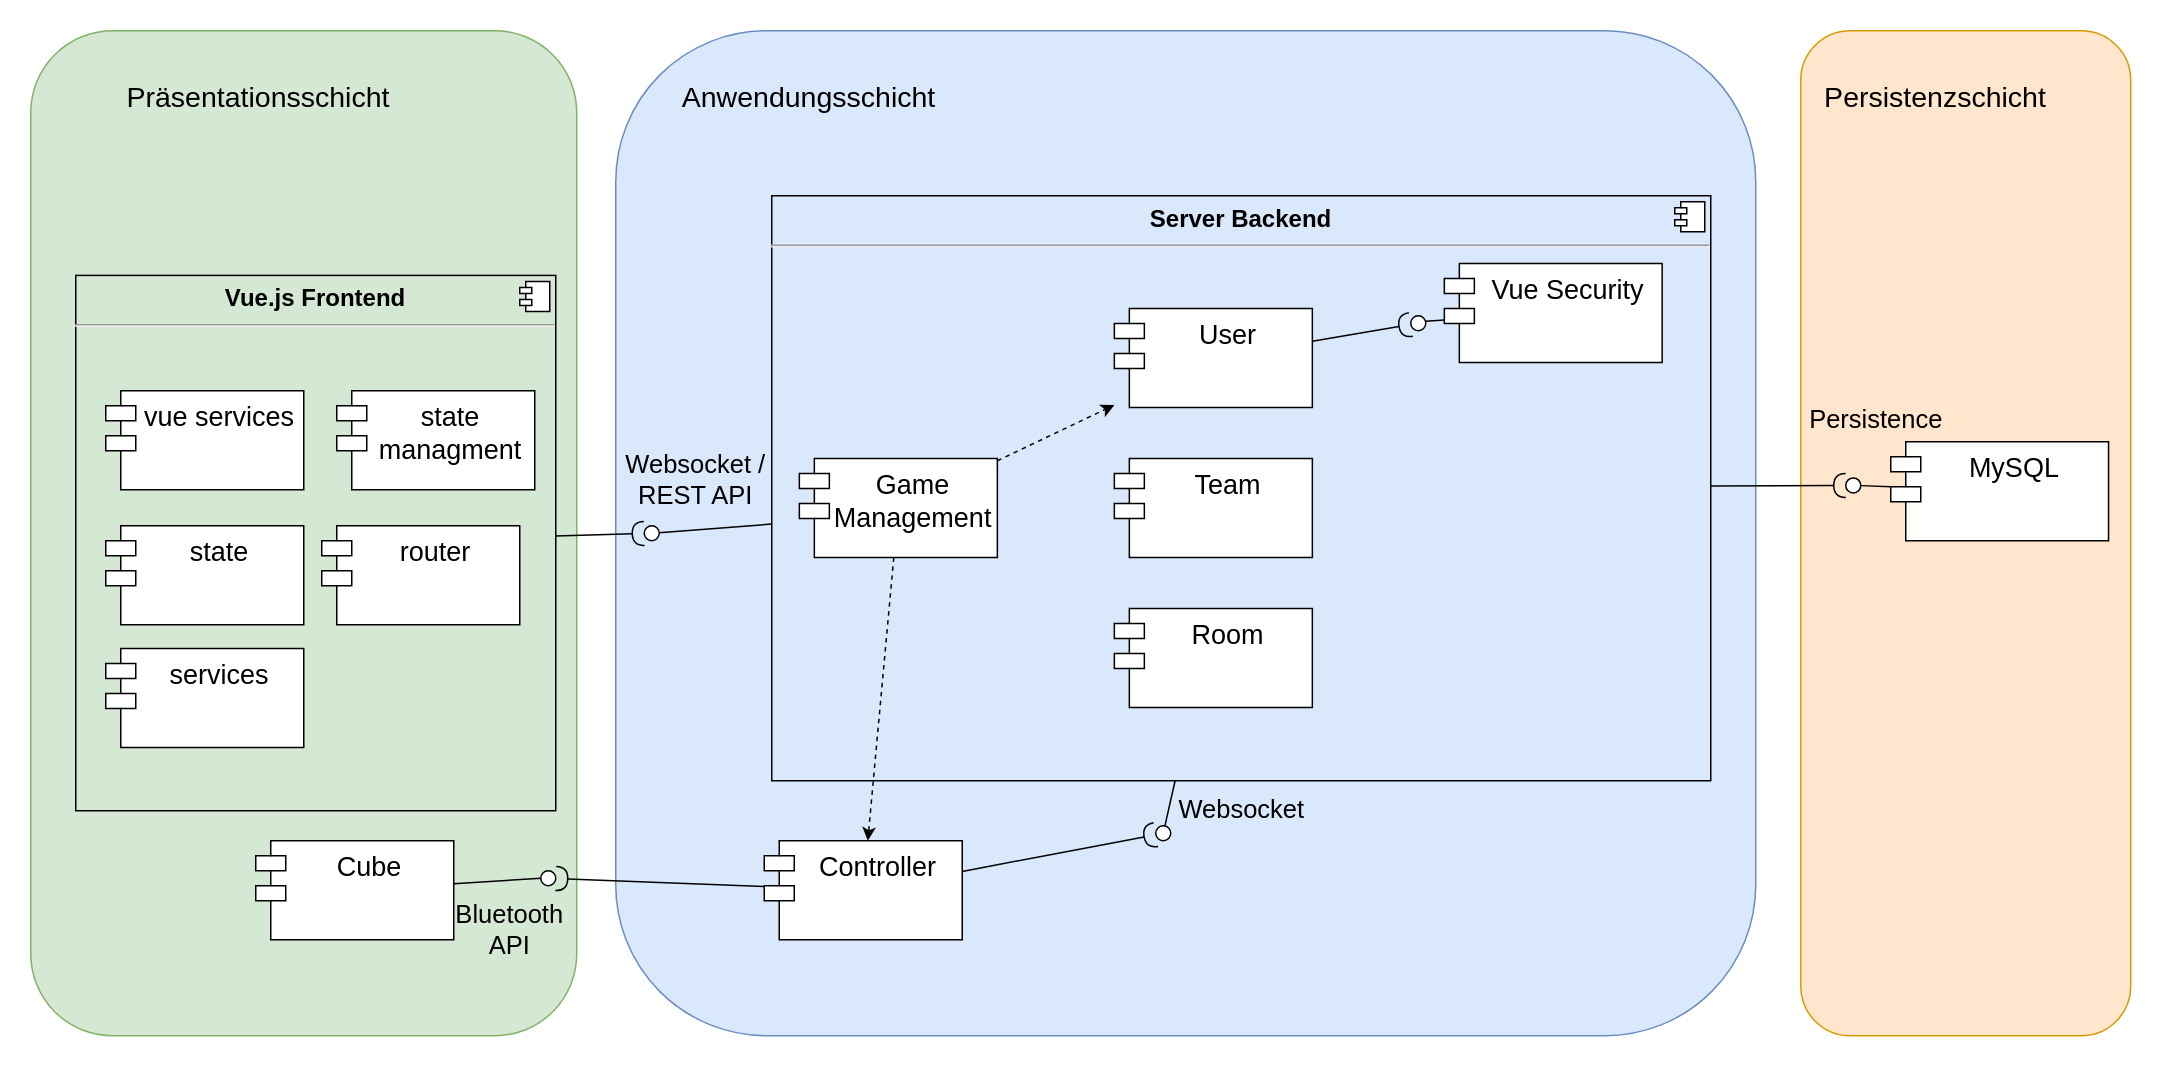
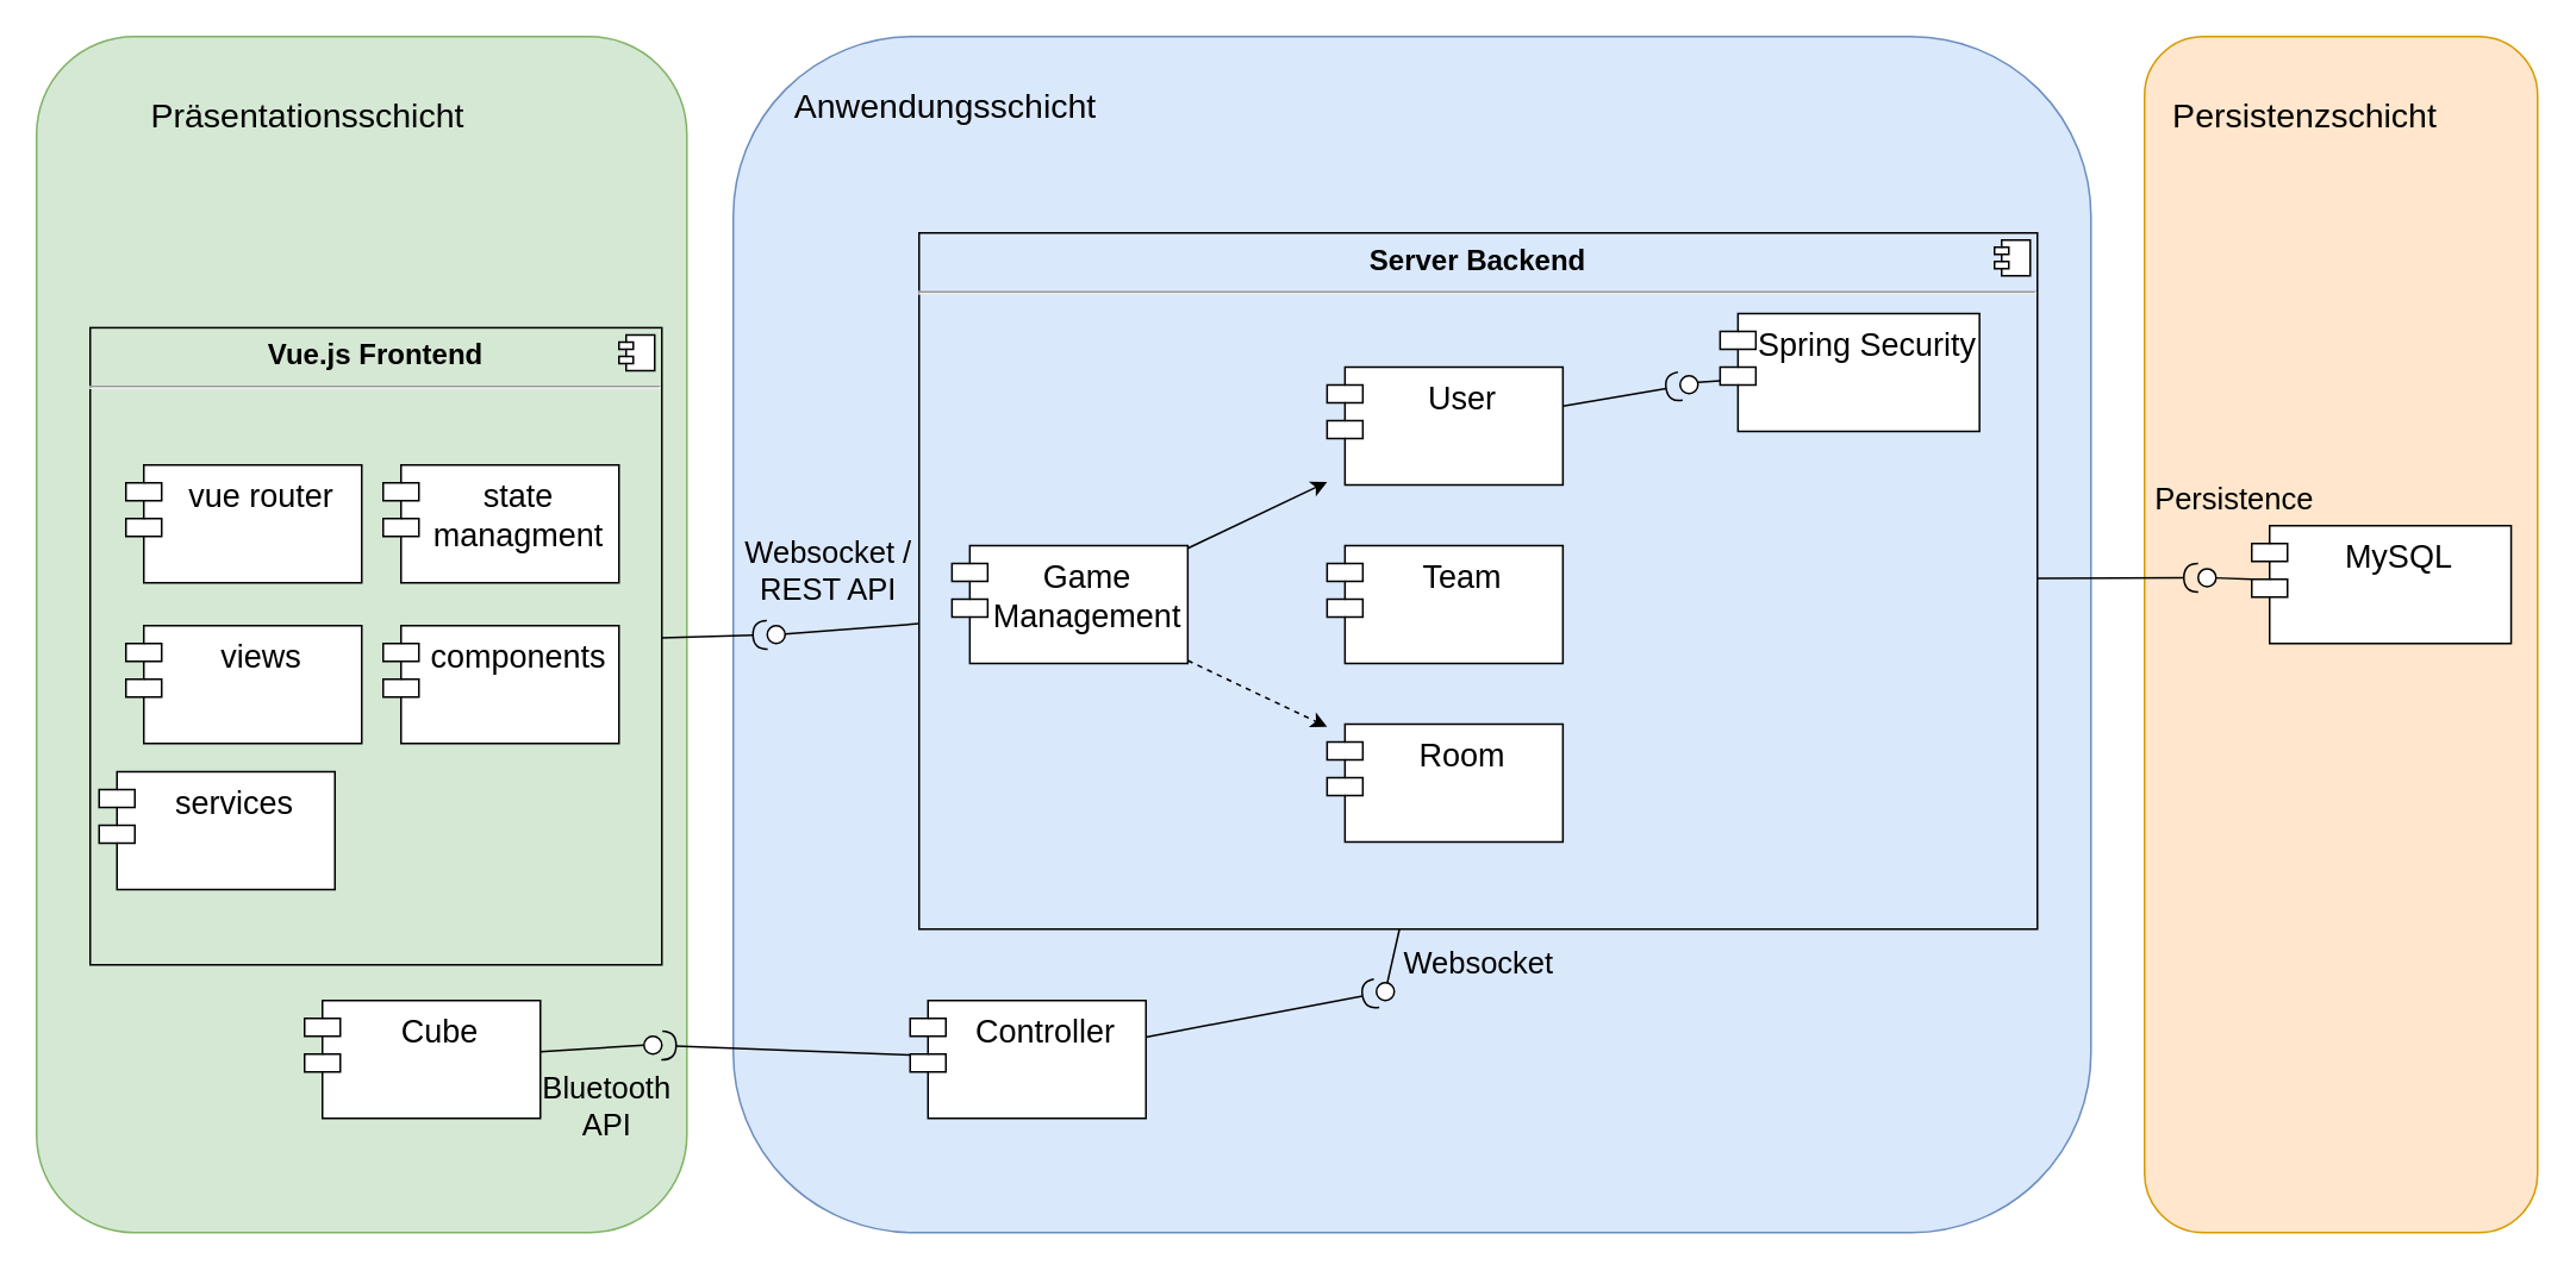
  <mxCell id="0" />
  <mxCell id="1" parent="0" />
  <mxCell id="2" value="" style="rounded=1;whiteSpace=wrap;html=1;fillColor=#dae8fc;strokeColor=#6c8ebf;" parent="1" vertex="1"><mxGeometry x="410" y="20" width="760" height="670" as="geometry" /></mxCell>
  <mxCell id="3" value="" style="rounded=1;whiteSpace=wrap;html=1;fillColor=#ffe6cc;strokeColor=#d79b00;" parent="1" vertex="1"><mxGeometry x="1200" y="20" width="220" height="670" as="geometry" /></mxCell>
  <mxCell id="4" value="" style="rounded=1;whiteSpace=wrap;html=1;fillColor=#d5e8d4;strokeColor=#82b366;" parent="1" vertex="1"><mxGeometry x="20" y="20" width="364" height="670" as="geometry" /></mxCell>
  <mxCell id="5" value="&lt;p style=&quot;margin: 6px 0px 0px; text-align: center; font-size: 16px;&quot;&gt;&lt;b style=&quot;font-size: 16px;&quot;&gt;Server Backend&lt;/b&gt;&lt;/p&gt;&lt;hr style=&quot;font-size: 16px;&quot;&gt;&lt;p style=&quot;margin: 0px 0px 0px 8px; font-size: 16px;&quot;&gt;&lt;br style=&quot;font-size: 16px;&quot;&gt;&lt;/p&gt;" style="align=left;overflow=fill;html=1;dropTarget=0;fillColor=none;fontSize=16;" parent="1" vertex="1"><mxGeometry x="514" y="130" width="626" height="390" as="geometry" /></mxCell>
  <mxCell id="6" value="" style="shape=component;jettyWidth=8;jettyHeight=4;" parent="5" vertex="1"><mxGeometry x="1" width="20" height="20" relative="1" as="geometry"><mxPoint x="-24" y="4" as="offset" /></mxGeometry></mxCell>
  <mxCell id="7" value="" style="rounded=0;orthogonalLoop=1;jettySize=auto;html=1;endArrow=none;endFill=0;" parent="1" source="5" target="19" edge="1"><mxGeometry relative="1" as="geometry"><mxPoint x="514" y="348.095" as="sourcePoint" /></mxGeometry></mxCell>
  <mxCell id="8" value="User" style="shape=module;align=left;spacingLeft=20;align=center;verticalAlign=top;fontSize=18;aspect=fixed;" parent="1" vertex="1"><mxGeometry x="742.4" y="205.1" width="132" height="66" as="geometry" /></mxCell>
  <mxCell id="9" value="MySQL" style="shape=module;align=left;spacingLeft=20;align=center;verticalAlign=top;fontSize=18;aspect=fixed;" parent="1" vertex="1"><mxGeometry x="1260" y="294" width="145.2" height="66" as="geometry" /></mxCell>
  <mxCell id="10" value="Controller" style="shape=module;align=left;spacingLeft=20;align=center;verticalAlign=top;fontSize=18;aspect=fixed;" parent="1" vertex="1"><mxGeometry x="509" y="560" width="132" height="66" as="geometry" /></mxCell>
  <mxCell id="11" value="Cube" style="shape=module;align=left;spacingLeft=20;align=center;verticalAlign=top;fontSize=18;aspect=fixed;" parent="1" vertex="1"><mxGeometry x="170" y="560" width="132" height="66" as="geometry" /></mxCell>
  <mxCell id="12" value="Bluetooth&lt;br style=&quot;font-size: 17px;&quot;&gt;API" style="rounded=0;orthogonalLoop=1;jettySize=auto;html=1;endArrow=none;endFill=0;labelBackgroundColor=none;fontSize=17;" parent="1" source="11" edge="1"><mxGeometry x="0.236" y="-34" relative="1" as="geometry"><mxPoint x="492.998" y="700" as="sourcePoint" /><mxPoint x="-1" as="offset" /><mxPoint x="360" y="585" as="targetPoint" /></mxGeometry></mxCell>
  <mxCell id="13" value="" style="rounded=0;orthogonalLoop=1;jettySize=auto;html=1;endArrow=halfCircle;endFill=0;endSize=6;strokeWidth=1;" parent="1" source="10" target="14" edge="1"><mxGeometry relative="1" as="geometry"><mxPoint x="470" y="585" as="sourcePoint" /></mxGeometry></mxCell>
  <mxCell id="14" value="" style="ellipse;whiteSpace=wrap;html=1;fontFamily=Helvetica;fontSize=12;fontColor=#000000;align=center;strokeColor=#000000;fillColor=#ffffff;points=[];aspect=fixed;resizable=0;" parent="1" vertex="1"><mxGeometry x="360" y="580" width="10" height="10" as="geometry" /></mxCell>
  <mxCell id="15" value="" style="rounded=0;orthogonalLoop=1;jettySize=auto;html=1;endArrow=none;endFill=0;fontSize=14;" parent="1" source="5" target="17" edge="1"><mxGeometry relative="1" as="geometry"><mxPoint x="300" y="665" as="sourcePoint" /></mxGeometry></mxCell>
  <mxCell id="16" value="Websocket" style="edgeLabel;html=1;align=center;verticalAlign=middle;resizable=0;points=[];labelBackgroundColor=none;fontSize=17;" parent="15" vertex="1" connectable="0"><mxGeometry x="0.279" y="1" relative="1" as="geometry"><mxPoint x="47.52" y="0.27" as="offset" /></mxGeometry></mxCell>
  <mxCell id="17" value="" style="ellipse;whiteSpace=wrap;html=1;fontFamily=Helvetica;fontSize=12;fontColor=#000000;align=center;strokeColor=#000000;fillColor=#ffffff;points=[];aspect=fixed;resizable=0;" parent="1" vertex="1"><mxGeometry x="770" y="550" width="10" height="10" as="geometry" /></mxCell>
  <mxCell id="18" value="" style="rounded=0;orthogonalLoop=1;jettySize=auto;html=1;endArrow=halfCircle;endFill=0;endSize=6;strokeWidth=1;" parent="1" source="10" target="17" edge="1"><mxGeometry relative="1" as="geometry"><mxPoint x="657.655" y="610" as="sourcePoint" /><mxPoint x="880" y="600" as="targetPoint" /></mxGeometry></mxCell>
  <mxCell id="19" value="" style="ellipse;whiteSpace=wrap;html=1;fontFamily=Helvetica;fontSize=12;fontColor=#000000;align=center;strokeColor=#000000;fillColor=#ffffff;points=[];aspect=fixed;resizable=0;" parent="1" vertex="1"><mxGeometry x="429" y="350" width="10" height="10" as="geometry" /></mxCell>
  <mxCell id="20" value="Websocket /&lt;br style=&quot;font-size: 17px;&quot;&gt;REST API" style="rounded=0;orthogonalLoop=1;jettySize=auto;html=1;endArrow=halfCircle;endFill=0;endSize=6;strokeWidth=1;labelBackgroundColor=none;fontSize=17;" parent="1" source="21" target="19" edge="1"><mxGeometry x="1" y="54" relative="1" as="geometry"><mxPoint x="524" y="179.484" as="sourcePoint" /><mxPoint x="420" y="354" as="targetPoint" /><mxPoint x="36" y="19" as="offset" /></mxGeometry></mxCell>
  <mxCell id="21" value="&lt;p style=&quot;margin: 6px 0px 0px; text-align: center; font-size: 16px;&quot;&gt;&lt;b style=&quot;font-size: 16px;&quot;&gt;Vue.js Frontend&lt;/b&gt;&lt;/p&gt;&lt;hr style=&quot;font-size: 16px;&quot;&gt;&lt;p style=&quot;margin: 0px 0px 0px 8px; font-size: 16px;&quot;&gt;&lt;br style=&quot;font-size: 16px;&quot;&gt;&lt;/p&gt;" style="align=left;overflow=fill;html=1;dropTarget=0;fillColor=none;fontSize=16;" parent="1" vertex="1"><mxGeometry x="50" y="183.1" width="320" height="356.9" as="geometry" /></mxCell>
  <mxCell id="22" value="" style="shape=component;jettyWidth=8;jettyHeight=4;" parent="21" vertex="1"><mxGeometry x="1" width="20" height="20" relative="1" as="geometry"><mxPoint x="-24" y="4" as="offset" /></mxGeometry></mxCell>
- <mxCell id="23" value="router" style="shape=module;align=left;spacingLeft=20;align=center;verticalAlign=top;fontSize=18;aspect=fixed;" parent="1" vertex="1"><mxGeometry x="214" y="350" width="132" height="66" as="geometry" /></mxCell>
- <mxCell id="24" value="state" style="shape=module;align=left;spacingLeft=20;align=center;verticalAlign=top;fontSize=18;aspect=fixed;" parent="1" vertex="1"><mxGeometry x="70" y="350" width="132" height="66" as="geometry" /></mxCell>
- <mxCell id="25" value="state&#10;managment" style="shape=module;align=left;spacingLeft=20;align=center;verticalAlign=top;fontSize=18;aspect=fixed;" parent="1" vertex="1"><mxGeometry x="224" y="260" width="132" height="66" as="geometry" /></mxCell>
- <mxCell id="26" value="vue services" style="shape=module;align=left;spacingLeft=20;align=center;verticalAlign=top;fontSize=18;aspect=fixed;" parent="1" vertex="1"><mxGeometry x="70" y="260" width="132" height="66" as="geometry" /></mxCell>
- <mxCell id="27" value="services" style="shape=module;align=left;spacingLeft=20;align=center;verticalAlign=top;fontSize=18;aspect=fixed;" parent="1" vertex="1"><mxGeometry x="70" y="431.9" width="132" height="66" as="geometry" /></mxCell>
- <mxCell id="28" value="Vue Security" style="shape=module;align=left;spacingLeft=20;align=center;verticalAlign=top;fontSize=18;aspect=fixed;" parent="1" vertex="1"><mxGeometry x="962.4" y="175.1" width="145.2" height="66" as="geometry" /></mxCell>
+ <mxCell id="23" value="components" style="shape=module;align=left;spacingLeft=20;align=center;verticalAlign=top;fontSize=18;aspect=fixed;" parent="1" vertex="1"><mxGeometry x="214" y="350" width="132" height="66" as="geometry" /></mxCell>
+ <mxCell id="24" value="views" style="shape=module;align=left;spacingLeft=20;align=center;verticalAlign=top;fontSize=18;aspect=fixed;" parent="1" vertex="1"><mxGeometry x="70" y="350" width="132" height="66" as="geometry" /></mxCell>
+ <mxCell id="25" value="state&#10;managment" style="shape=module;align=left;spacingLeft=20;align=center;verticalAlign=top;fontSize=18;aspect=fixed;" parent="1" vertex="1"><mxGeometry x="214" y="260" width="132" height="66" as="geometry" /></mxCell>
+ <mxCell id="26" value="vue router" style="shape=module;align=left;spacingLeft=20;align=center;verticalAlign=top;fontSize=18;aspect=fixed;" parent="1" vertex="1"><mxGeometry x="70" y="260" width="132" height="66" as="geometry" /></mxCell>
+ <mxCell id="27" value="services" style="shape=module;align=left;spacingLeft=20;align=center;verticalAlign=top;fontSize=18;aspect=fixed;" parent="1" vertex="1"><mxGeometry x="55" y="431.9" width="132" height="66" as="geometry" /></mxCell>
+ <mxCell id="28" value="Spring Security" style="shape=module;align=left;spacingLeft=20;align=center;verticalAlign=top;fontSize=18;aspect=fixed;" parent="1" vertex="1"><mxGeometry x="962.4" y="175.1" width="145.2" height="66" as="geometry" /></mxCell>
  <mxCell id="29" value="Game&#10;Management" style="shape=module;align=left;spacingLeft=20;align=center;verticalAlign=top;fontSize=18;aspect=fixed;" parent="1" vertex="1"><mxGeometry x="532.4" y="305.1" width="132" height="66" as="geometry" /></mxCell>
  <mxCell id="30" value="Team" style="shape=module;align=left;spacingLeft=20;align=center;verticalAlign=top;fontSize=18;aspect=fixed;" parent="1" vertex="1"><mxGeometry x="742.4" y="305.1" width="132" height="66" as="geometry" /></mxCell>
  <mxCell id="31" value="Room" style="shape=module;align=left;spacingLeft=20;align=center;verticalAlign=top;fontSize=18;aspect=fixed;" parent="1" vertex="1"><mxGeometry x="742.4" y="405.1" width="132" height="66" as="geometry" /></mxCell>
  <mxCell id="32" value="" style="rounded=0;orthogonalLoop=1;jettySize=auto;html=1;endArrow=none;endFill=0;" parent="1" source="28" edge="1"><mxGeometry relative="1" as="geometry"><mxPoint x="965" y="212.169" as="sourcePoint" /><mxPoint x="950" y="213.65" as="targetPoint" /></mxGeometry></mxCell>
  <mxCell id="33" value="" style="rounded=0;orthogonalLoop=1;jettySize=auto;html=1;endArrow=halfCircle;endFill=0;endSize=6;strokeWidth=1;" parent="1" source="8" target="34" edge="1"><mxGeometry relative="1" as="geometry"><mxPoint x="900" y="209.997" as="sourcePoint" /><mxPoint x="990.047" y="222.417" as="targetPoint" /></mxGeometry></mxCell>
  <mxCell id="34" value="" style="ellipse;whiteSpace=wrap;html=1;fontFamily=Helvetica;fontSize=12;fontColor=#000000;align=center;strokeColor=#000000;fillColor=#ffffff;points=[];aspect=fixed;resizable=0;" parent="1" vertex="1"><mxGeometry x="940" y="210" width="10" height="10" as="geometry" /></mxCell>
  <mxCell id="35" value="Persistence" style="rounded=0;orthogonalLoop=1;jettySize=auto;html=1;endArrow=none;endFill=0;labelBackgroundColor=none;fontSize=17;" parent="1" source="9" target="39" edge="1"><mxGeometry x="0.175" y="-44" relative="1" as="geometry"><mxPoint x="969.03" y="464" as="sourcePoint" /><mxPoint x="920" y="360" as="targetPoint" /><mxPoint as="offset" /></mxGeometry></mxCell>
  <mxCell id="36" value="" style="rounded=0;orthogonalLoop=1;jettySize=auto;html=1;endArrow=halfCircle;endFill=0;endSize=6;strokeWidth=1;" parent="1" source="39" edge="1"><mxGeometry relative="1" as="geometry"><mxPoint x="830" y="260" as="sourcePoint" /><mxPoint x="1240" y="325" as="targetPoint" /><Array as="points" /></mxGeometry></mxCell>
- <mxCell id="37" value="" style="endArrow=classic;html=1;dashed=1;" parent="1" source="29" target="8" edge="1"><mxGeometry width="50" height="50" relative="1" as="geometry"><mxPoint x="670" y="280" as="sourcePoint" /><mxPoint x="720" y="230" as="targetPoint" /></mxGeometry></mxCell>
- <mxCell id="38" value="" style="endArrow=classic;html=1;dashed=1;" parent="1" source="29" target="10" edge="1"><mxGeometry width="50" height="50" relative="1" as="geometry"><mxPoint x="660" y="315" as="sourcePoint" /><mxPoint x="810" y="255" as="targetPoint" /></mxGeometry></mxCell>
+ <mxCell id="37" value="" style="endArrow=classic;html=1;dashed=0;" parent="1" source="29" target="8" edge="1"><mxGeometry width="50" height="50" relative="1" as="geometry"><mxPoint x="670" y="280" as="sourcePoint" /><mxPoint x="720" y="230" as="targetPoint" /></mxGeometry></mxCell>
+ <mxCell id="38" value="" style="endArrow=classic;html=1;dashed=1;" parent="1" source="29" target="31" edge="1"><mxGeometry width="50" height="50" relative="1" as="geometry"><mxPoint x="660" y="315" as="sourcePoint" /><mxPoint x="810" y="255" as="targetPoint" /></mxGeometry></mxCell>
  <mxCell id="39" value="" style="ellipse;whiteSpace=wrap;html=1;fontFamily=Helvetica;fontSize=12;fontColor=#000000;align=center;strokeColor=#000000;fillColor=#ffffff;points=[];aspect=fixed;resizable=0;" parent="1" vertex="1"><mxGeometry x="1230" y="318.1" width="10" height="10" as="geometry" /></mxCell>
  <mxCell id="40" value="" style="rounded=0;orthogonalLoop=1;jettySize=auto;html=1;endArrow=halfCircle;endFill=0;endSize=6;strokeWidth=1;" parent="1" source="5" target="39" edge="1"><mxGeometry relative="1" as="geometry"><mxPoint x="1210" y="325" as="sourcePoint" /><mxPoint x="1320" y="325" as="targetPoint" /><Array as="points" /></mxGeometry></mxCell>
  <mxCell id="41" value="&lt;font style=&quot;font-size: 19px;&quot;&gt;Präsentationsschicht&lt;/font&gt;" style="text;html=1;strokeColor=none;fillColor=none;align=center;verticalAlign=middle;whiteSpace=wrap;rounded=0;fontSize=19;" parent="1" vertex="1"><mxGeometry x="42" y="30" width="260" height="70" as="geometry" /></mxCell>
- <mxCell id="42" value="&lt;font style=&quot;font-size: 19px;&quot;&gt;Anwendungsschicht&lt;/font&gt;" style="text;html=1;strokeColor=none;fillColor=none;align=center;verticalAlign=middle;whiteSpace=wrap;rounded=0;fontSize=19;" parent="1" vertex="1"><mxGeometry x="449" y="40" width="180" height="50" as="geometry" /></mxCell>
+ <mxCell id="42" value="&lt;font style=&quot;font-size: 19px;&quot;&gt;Anwendungsschicht&lt;/font&gt;" style="text;html=1;strokeColor=none;fillColor=none;align=center;verticalAlign=middle;whiteSpace=wrap;rounded=0;fontSize=19;" parent="1" vertex="1"><mxGeometry x="439" y="35" width="180" height="50" as="geometry" /></mxCell>
  <mxCell id="43" value="&lt;font style=&quot;font-size: 19px;&quot;&gt;Persistenzschicht&lt;/font&gt;" style="text;html=1;strokeColor=none;fillColor=none;align=center;verticalAlign=middle;whiteSpace=wrap;rounded=0;fontSize=19;" parent="1" vertex="1"><mxGeometry x="1200" y="40" width="180" height="50" as="geometry" /></mxCell>
  <mxCell id="44" style="edgeStyle=orthogonalEdgeStyle;rounded=0;orthogonalLoop=1;jettySize=auto;html=1;exitX=0.5;exitY=1;exitDx=0;exitDy=0;fontSize=19;" edge="1" parent="1" source="3" target="3"><mxGeometry relative="1" as="geometry" /></mxCell>
